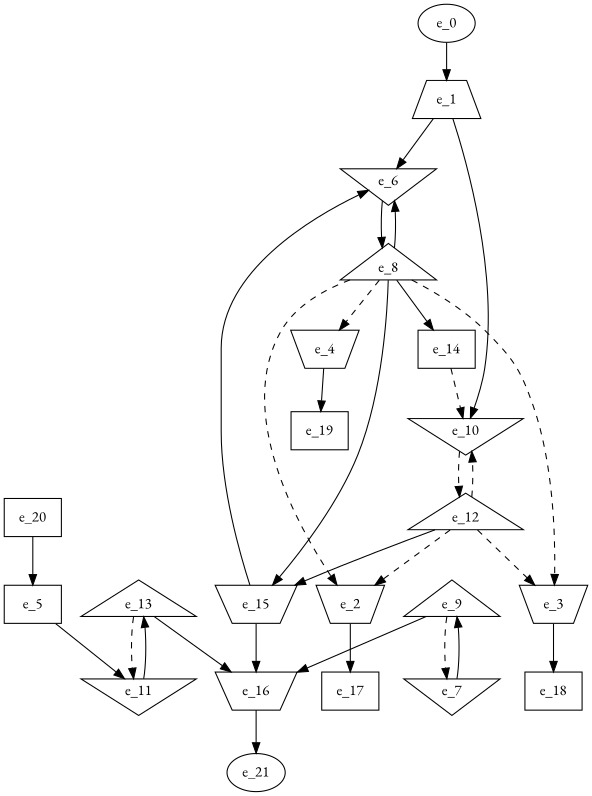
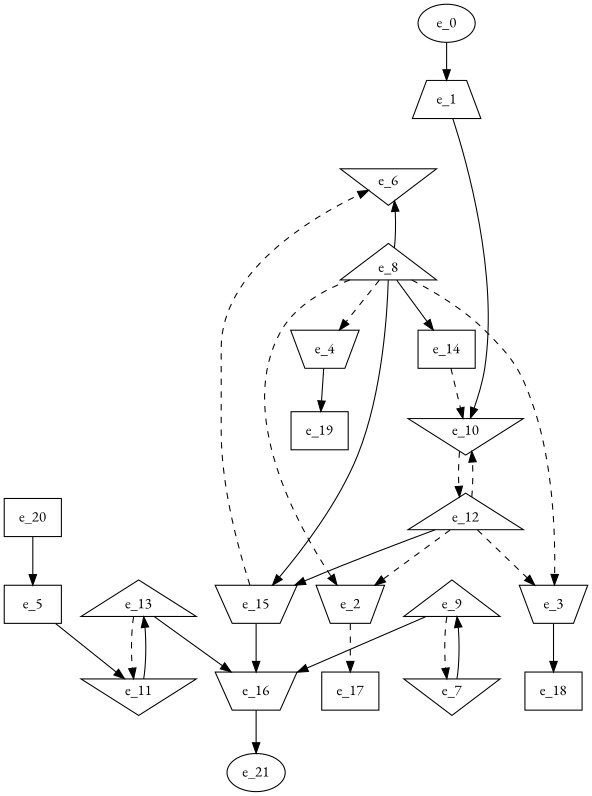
  digraph {
    fontname="EB Garamond"
    node [fontname="EB Garamond" shape=dot]
    edge [fontname="EB Garamond"]
    e_1 [shape=trapezium]
    e_6 [shape=invtriangle]
    e_10 [shape=invtriangle]
    e_0 [shape=""]
    e_8 [shape=triangle]
    e_12 [shape=triangle]
    e_2 [shape=invtrapezium]
    e_17
    e_3 [shape=invtrapezium]
    e_18
    e_4 [shape=invtrapezium]
    e_19
    e_11 [shape=invtriangle]
    e_5
    e_13 [shape=triangle]
    e_14
    e_15 [shape=invtrapezium]
    e_7 [shape=invtriangle]
    e_9 [shape=triangle]
    e_16 [shape=invtrapezium]
    e_21 [shape=""]
    e_20
-   e_1 -> e_6
    e_1 -> e_10
-   e_6 -> e_8
    e_10 -> e_12 [style=dashed]
    e_0 -> e_1
    e_8 -> e_6 [style=solid]
    e_8 -> e_2 [style=dashed]
    e_8 -> e_3 [style=dashed]
    e_8 -> e_4 [style=dashed]
    e_8 -> e_14
    e_8 -> e_15
    e_12 -> e_10 [style=dashed]
    e_12 -> e_2 [style=dashed]
    e_12 -> e_3 [style=dashed]
    e_12 -> e_15
-   e_2 -> e_17
+   e_2 -> e_17 [style=dashed]
    e_3 -> e_18
    e_4 -> e_19
    e_11 -> e_13
    e_5 -> e_11
    e_13 -> e_11 [style=dashed]
    e_13 -> e_16
    e_14 -> e_10 [style=dashed]
-   e_15 -> e_6 [style=solid]
+   e_15 -> e_6 [style=dashed]
    e_15 -> e_16
    e_7 -> e_9
    e_9 -> e_7 [style=dashed]
    e_9 -> e_16
    e_16 -> e_21
    e_20 -> e_5
  }
